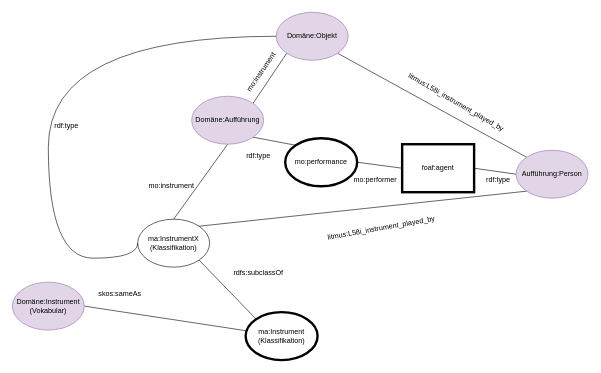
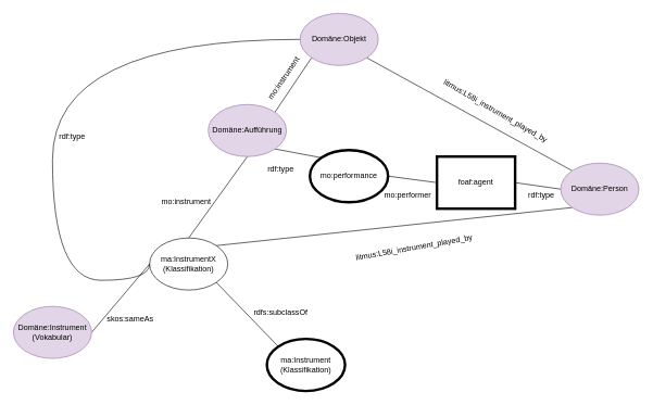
  <mxCell id="0" />
  <mxCell id="1" parent="0" />
  <mxCell id="2" style="edgeStyle=none;rounded=0;orthogonalLoop=1;jettySize=auto;html=1;exitX=1;exitY=0.5;exitDx=0;exitDy=0;entryX=0;entryY=0.5;entryDx=0;entryDy=0;endArrow=none;endFill=0;" edge="1" parent="1" source="3" target="5"><mxGeometry relative="1" as="geometry" /></mxCell>
  <mxCell id="3" value="mo:performance" style="ellipse;whiteSpace=wrap;html=1;strokeWidth=4;" vertex="1" parent="1"><mxGeometry x="475" y="230" width="120" height="80" as="geometry" /></mxCell>
  <mxCell id="4" style="edgeStyle=none;rounded=0;orthogonalLoop=1;jettySize=auto;html=1;exitX=1;exitY=0.5;exitDx=0;exitDy=0;entryX=0;entryY=0.5;entryDx=0;entryDy=0;endArrow=none;endFill=0;" edge="1" parent="1" source="5" target="25"><mxGeometry relative="1" as="geometry" /></mxCell>
  <mxCell id="5" value="foaf:agent" style="whiteSpace=wrap;html=1;strokeWidth=4;rounded=0;" vertex="1" parent="1"><mxGeometry x="670" y="240" width="120" height="80" as="geometry" /></mxCell>
- <mxCell id="6" style="orthogonalLoop=1;jettySize=auto;html=1;exitX=1;exitY=0.5;exitDx=0;exitDy=0;endArrow=none;endFill=0;rounded=0;" edge="1" parent="1" source="7" target="27"><mxGeometry relative="1" as="geometry" /></mxCell>
+ <mxCell id="6" style="orthogonalLoop=1;jettySize=auto;html=1;exitX=1;exitY=0.5;exitDx=0;exitDy=0;entryX=0;entryY=0.5;entryDx=0;entryDy=0;endArrow=none;endFill=0;rounded=0;" edge="1" parent="1" source="7" target="11"><mxGeometry relative="1" as="geometry" /></mxCell>
  <mxCell id="7" value="Domäne:Instrument&lt;br&gt;(Vokabular)" style="ellipse;whiteSpace=wrap;html=1;fillColor=#e1d5e7;strokeColor=#9673a6;gradientColor=none;" vertex="1" parent="1"><mxGeometry x="20" y="470" width="120" height="80" as="geometry" /></mxCell>
  <mxCell id="8" style="rounded=0;orthogonalLoop=1;jettySize=auto;html=1;exitX=0.5;exitY=0;exitDx=0;exitDy=0;entryX=0.5;entryY=1;entryDx=0;entryDy=0;endArrow=none;endFill=0;" edge="1" parent="1" source="11" target="22"><mxGeometry relative="1" as="geometry" /></mxCell>
  <mxCell id="9" style="edgeStyle=none;rounded=0;orthogonalLoop=1;jettySize=auto;html=1;exitX=1;exitY=0;exitDx=0;exitDy=0;endArrow=none;endFill=0;entryX=0;entryY=1;entryDx=0;entryDy=0;" edge="1" parent="1" source="11" target="25"><mxGeometry relative="1" as="geometry"><mxPoint x="740" y="380" as="targetPoint" /></mxGeometry></mxCell>
  <mxCell id="10" style="rounded=0;orthogonalLoop=1;jettySize=auto;html=1;exitX=1;exitY=1;exitDx=0;exitDy=0;entryX=0;entryY=0;entryDx=0;entryDy=0;endArrow=none;endFill=0;" edge="1" parent="1" source="11" target="27"><mxGeometry relative="1" as="geometry" /></mxCell>
  <mxCell id="11" value="ma:InstrumentX&lt;br&gt;(Klassifikation)" style="ellipse;whiteSpace=wrap;html=1;strokeWidth=1;" vertex="1" parent="1"><mxGeometry x="229" y="365" width="120" height="80" as="geometry" /></mxCell>
  <mxCell id="12" value="mo:instrument" style="text;html=1;align=center;verticalAlign=middle;resizable=0;points=[];autosize=1;" vertex="1" parent="1"><mxGeometry x="240" y="300" width="90" height="20" as="geometry" /></mxCell>
  <mxCell id="13" value="rdf:type" style="text;html=1;align=center;verticalAlign=middle;resizable=0;points=[];autosize=1;" vertex="1" parent="1"><mxGeometry x="400" y="250" width="60" height="20" as="geometry" /></mxCell>
  <mxCell id="14" value="skos:sameAs" style="text;html=1;align=center;verticalAlign=middle;resizable=0;points=[];autosize=1;" vertex="1" parent="1"><mxGeometry x="154" y="480" width="90" height="20" as="geometry" /></mxCell>
  <mxCell id="15" value="mo:performer" style="text;html=1;align=center;verticalAlign=middle;resizable=0;points=[];autosize=1;rotation=0;" vertex="1" parent="1"><mxGeometry x="580" y="290" width="90" height="20" as="geometry" /></mxCell>
  <mxCell id="16" value="litmus:L58i_instrument_played_by" style="text;html=1;align=center;verticalAlign=middle;resizable=0;points=[];autosize=1;rotation=30;" vertex="1" parent="1"><mxGeometry x="660" y="160" width="200" height="20" as="geometry" /></mxCell>
  <mxCell id="17" style="edgeStyle=none;rounded=0;orthogonalLoop=1;jettySize=auto;html=1;exitX=0;exitY=1;exitDx=0;exitDy=0;entryX=1;entryY=0;entryDx=0;entryDy=0;endArrow=none;endFill=0;" edge="1" parent="1" source="20" target="22"><mxGeometry relative="1" as="geometry" /></mxCell>
  <mxCell id="18" style="edgeStyle=none;rounded=0;orthogonalLoop=1;jettySize=auto;html=1;exitX=1;exitY=1;exitDx=0;exitDy=0;endArrow=none;endFill=0;entryX=0;entryY=0;entryDx=0;entryDy=0;" edge="1" parent="1" source="20" target="25"><mxGeometry relative="1" as="geometry"><mxPoint x="590" y="210" as="targetPoint" /></mxGeometry></mxCell>
  <mxCell id="19" style="edgeStyle=orthogonalEdgeStyle;rounded=0;orthogonalLoop=1;jettySize=auto;html=1;exitX=0;exitY=0.5;exitDx=0;exitDy=0;endArrow=none;endFill=0;entryX=0;entryY=0.5;entryDx=0;entryDy=0;curved=1;" edge="1" parent="1" source="20" target="11"><mxGeometry relative="1" as="geometry"><mxPoint x="220" y="390" as="targetPoint" /><Array as="points"><mxPoint x="80" y="60" /><mxPoint x="80" y="430" /></Array></mxGeometry></mxCell>
  <mxCell id="20" value="Domäne:Objekt" style="ellipse;whiteSpace=wrap;html=1;fillColor=#e1d5e7;strokeColor=#9673a6;" vertex="1" parent="1"><mxGeometry x="460" y="20" width="120" height="80" as="geometry" /></mxCell>
  <mxCell id="21" style="edgeStyle=none;rounded=0;orthogonalLoop=1;jettySize=auto;html=1;exitX=1;exitY=1;exitDx=0;exitDy=0;entryX=0;entryY=0;entryDx=0;entryDy=0;endArrow=none;endFill=0;" edge="1" parent="1" source="22" target="3"><mxGeometry relative="1" as="geometry" /></mxCell>
  <mxCell id="22" value="Domäne:Aufführung" style="ellipse;whiteSpace=wrap;html=1;fillColor=#e1d5e7;strokeColor=#9673a6;" vertex="1" parent="1"><mxGeometry x="319" y="160" width="120" height="80" as="geometry" /></mxCell>
  <mxCell id="23" value="litmus:L58i_instrument_played_by" style="text;html=1;align=center;verticalAlign=middle;resizable=0;points=[];autosize=1;rotation=350;" vertex="1" parent="1"><mxGeometry x="535" y="370" width="200" height="20" as="geometry" /></mxCell>
  <mxCell id="24" value="mo:instrument" style="text;html=1;align=center;verticalAlign=middle;resizable=0;points=[];autosize=1;rotation=304;" vertex="1" parent="1"><mxGeometry x="390" y="110" width="90" height="20" as="geometry" /></mxCell>
- <mxCell id="25" value="Aufführung:Person" style="ellipse;whiteSpace=wrap;html=1;fillColor=#e1d5e7;strokeColor=#9673a6;" vertex="1" parent="1"><mxGeometry x="860" y="250" width="120" height="80" as="geometry" /></mxCell>
+ <mxCell id="25" value="Domäne:Person" style="ellipse;whiteSpace=wrap;html=1;fillColor=#e1d5e7;strokeColor=#9673a6;" vertex="1" parent="1"><mxGeometry x="860" y="250" width="120" height="80" as="geometry" /></mxCell>
  <mxCell id="26" value="rdf:type" style="text;html=1;align=center;verticalAlign=middle;resizable=0;points=[];autosize=1;" vertex="1" parent="1"><mxGeometry x="80" y="200" width="60" height="20" as="geometry" /></mxCell>
  <mxCell id="27" value="ma:Instrument&lt;br&gt;(Klassifikation)" style="ellipse;whiteSpace=wrap;html=1;strokeWidth=4;" vertex="1" parent="1"><mxGeometry x="409" y="520" width="120" height="80" as="geometry" /></mxCell>
- <mxCell id="28" value="rdfs:subclassOf" style="text;html=1;align=center;verticalAlign=middle;resizable=0;points=[];autosize=1;" vertex="1" parent="1"><mxGeometry x="380" y="445" width="100" height="20" as="geometry" /></mxCell>
+ <mxCell id="28" value="rdfs:subclassOf" style="text;html=1;align=center;verticalAlign=middle;resizable=0;points=[];autosize=1;" vertex="1" parent="1"><mxGeometry x="380" y="470" width="100" height="20" as="geometry" /></mxCell>
  <mxCell id="29" value="rdf:type" style="text;html=1;align=center;verticalAlign=middle;resizable=0;points=[];autosize=1;" vertex="1" parent="1"><mxGeometry x="800" y="290" width="60" height="20" as="geometry" /></mxCell>
